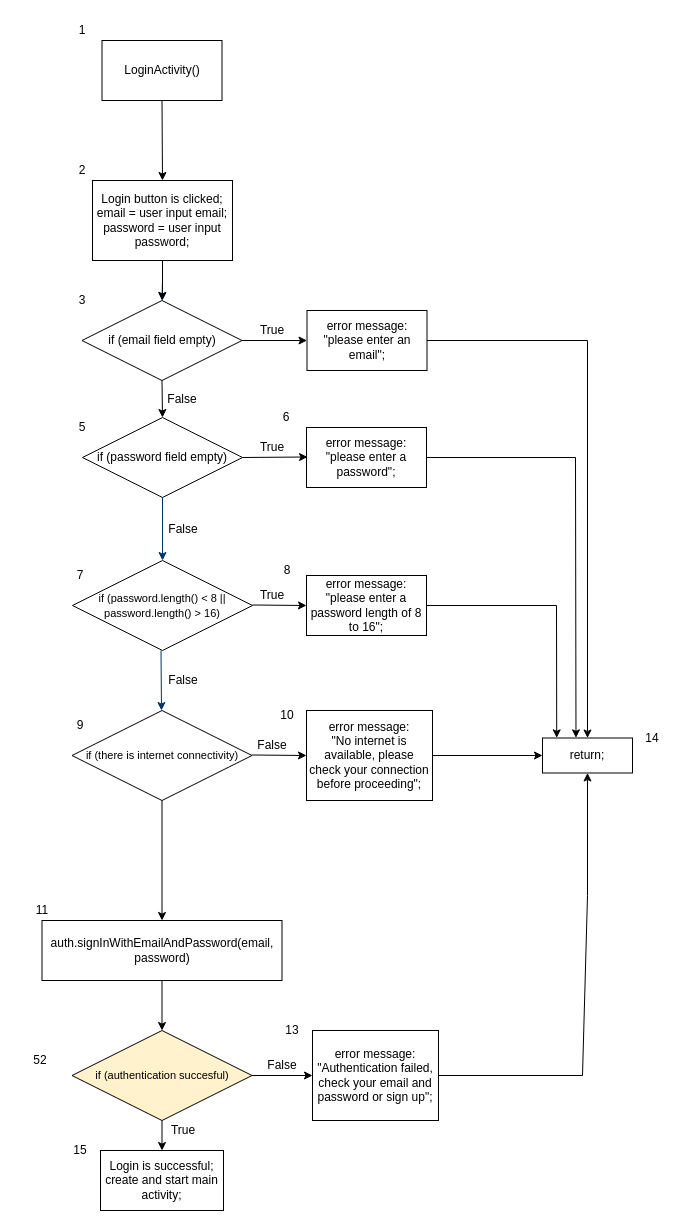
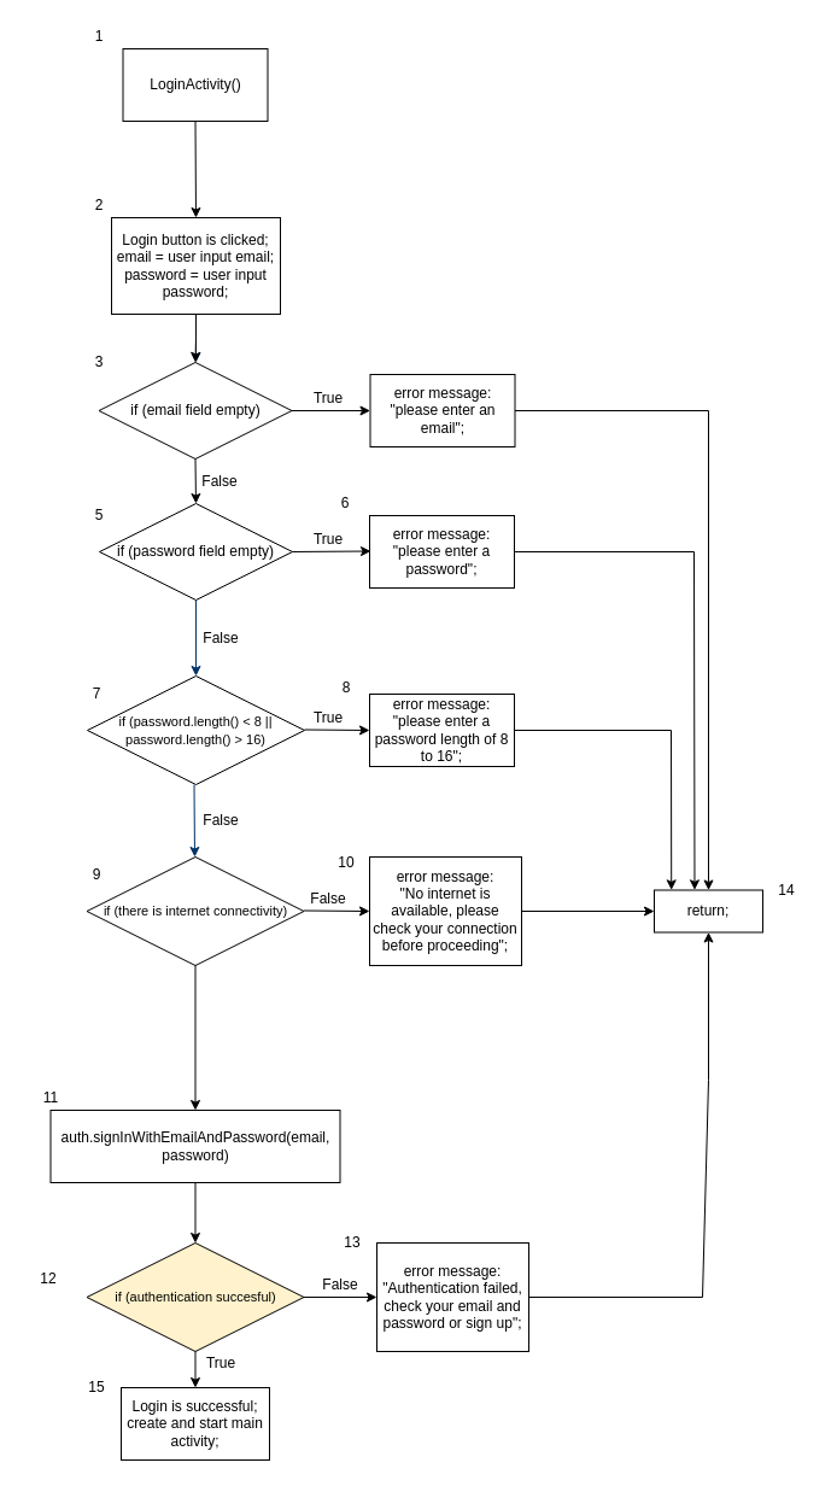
  <mxCell id="0" />
  <mxCell id="1" parent="0" />
  <mxCell id="2" style="fontStyle=1;strokeColor=#003366;strokeWidth=1;html=1;" parent="1" edge="1"><mxGeometry relative="1" as="geometry"><mxPoint x="162" y="260" as="sourcePoint" /><mxPoint x="162" y="300" as="targetPoint" /></mxGeometry></mxCell>
  <mxCell id="3" value="" style="edgeStyle=elbowEdgeStyle;elbow=horizontal;fontColor=#001933;fontStyle=1;strokeColor=#003366;strokeWidth=1;html=1;" parent="1" edge="1"><mxGeometry width="100" height="100" as="geometry"><mxPoint x="162" y="497" as="sourcePoint" /><mxPoint x="162" y="560" as="targetPoint" /></mxGeometry></mxCell>
  <mxCell id="4" value="" style="edgeStyle=elbowEdgeStyle;elbow=horizontal;fontStyle=1;strokeColor=#003366;strokeWidth=1;html=1;" parent="1" edge="1"><mxGeometry width="100" height="100" as="geometry"><mxPoint x="162" y="640" as="sourcePoint" /><mxPoint x="162" y="650.5" as="targetPoint" /></mxGeometry></mxCell>
  <mxCell id="5" value="" style="edgeStyle=orthogonalEdgeStyle;rounded=0;orthogonalLoop=1;jettySize=auto;html=1;" parent="1" source="6" target="7" edge="1"><mxGeometry relative="1" as="geometry" /></mxCell>
  <mxCell id="6" value="Login button is clicked;&lt;br&gt;email = user input email;&lt;br&gt;password = user input password;" style="rounded=0;whiteSpace=wrap;html=1;" parent="1" vertex="1"><mxGeometry x="92" y="180" width="140" height="80" as="geometry" /></mxCell>
  <mxCell id="7" value="if (email field empty)" style="rhombus;whiteSpace=wrap;html=1;" parent="1" vertex="1"><mxGeometry x="81.5" y="300" width="160" height="80" as="geometry" /></mxCell>
  <mxCell id="8" value="error message:&lt;br&gt;&quot;please enter an email&quot;;" style="rounded=0;whiteSpace=wrap;html=1;" parent="1" vertex="1"><mxGeometry x="306.5" y="310" width="120" height="60" as="geometry" /></mxCell>
  <mxCell id="9" value="True" style="text;html=1;strokeColor=none;fillColor=none;align=center;verticalAlign=middle;whiteSpace=wrap;rounded=0;" parent="1" vertex="1"><mxGeometry x="252" y="320" width="40" height="20" as="geometry" /></mxCell>
  <mxCell id="10" value="" style="endArrow=classic;html=1;exitX=1;exitY=0.5;exitDx=0;exitDy=0;entryX=0;entryY=0.5;entryDx=0;entryDy=0;" parent="1" source="7" target="8" edge="1"><mxGeometry width="50" height="50" relative="1" as="geometry"><mxPoint x="242" y="400" as="sourcePoint" /><mxPoint x="292" y="350" as="targetPoint" /></mxGeometry></mxCell>
  <mxCell id="11" value="if (password field empty)" style="rhombus;whiteSpace=wrap;html=1;" parent="1" vertex="1"><mxGeometry x="82" y="417" width="160" height="80" as="geometry" /></mxCell>
  <mxCell id="12" value="" style="endArrow=classic;html=1;exitX=0.5;exitY=1;exitDx=0;exitDy=0;entryX=0.5;entryY=0;entryDx=0;entryDy=0;" parent="1" source="7" target="11" edge="1"><mxGeometry width="50" height="50" relative="1" as="geometry"><mxPoint x="152" y="430" as="sourcePoint" /><mxPoint x="202" y="380" as="targetPoint" /></mxGeometry></mxCell>
  <mxCell id="13" value="" style="endArrow=classic;html=1;entryX=0;entryY=0.5;entryDx=0;entryDy=0;exitX=1;exitY=0.5;exitDx=0;exitDy=0;" parent="1" source="11" edge="1"><mxGeometry width="50" height="50" relative="1" as="geometry"><mxPoint x="242" y="457" as="sourcePoint" /><mxPoint x="307" y="456.5" as="targetPoint" /></mxGeometry></mxCell>
  <mxCell id="14" value="error message:&lt;br&gt;&quot;please enter a password&quot;;" style="rounded=0;whiteSpace=wrap;html=1;" parent="1" vertex="1"><mxGeometry x="306" y="427" width="120" height="60" as="geometry" /></mxCell>
  <mxCell id="15" value="True" style="text;html=1;strokeColor=none;fillColor=none;align=center;verticalAlign=middle;whiteSpace=wrap;rounded=0;" parent="1" vertex="1"><mxGeometry x="252" y="437" width="40" height="20" as="geometry" /></mxCell>
  <mxCell id="16" value="False" style="text;html=1;strokeColor=none;fillColor=none;align=center;verticalAlign=middle;whiteSpace=wrap;rounded=0;" parent="1" vertex="1"><mxGeometry x="161.5" y="388.5" width="40" height="20" as="geometry" /></mxCell>
  <mxCell id="17" value="False" style="text;html=1;strokeColor=none;fillColor=none;align=center;verticalAlign=middle;whiteSpace=wrap;rounded=0;" parent="1" vertex="1"><mxGeometry x="163" y="518.5" width="40" height="20" as="geometry" /></mxCell>
  <mxCell id="18" value="&lt;font style=&quot;font-size: 11px&quot;&gt;if (password.length() &amp;lt; 8 || password.length() &amp;gt; 16)&lt;/font&gt;" style="rhombus;whiteSpace=wrap;html=1;" parent="1" vertex="1"><mxGeometry x="72" y="560" width="180" height="90" as="geometry" /></mxCell>
  <mxCell id="19" value="error message:&lt;br&gt;&quot;please enter a password length of 8 to 16&quot;;" style="rounded=0;whiteSpace=wrap;html=1;" parent="1" vertex="1"><mxGeometry x="306" y="575" width="120" height="60" as="geometry" /></mxCell>
  <mxCell id="20" value="" style="endArrow=classic;html=1;exitX=1;exitY=0.5;exitDx=0;exitDy=0;entryX=0;entryY=0.5;entryDx=0;entryDy=0;" parent="1" target="19" edge="1"><mxGeometry width="50" height="50" relative="1" as="geometry"><mxPoint x="252" y="604.5" as="sourcePoint" /><mxPoint x="312" y="604" as="targetPoint" /></mxGeometry></mxCell>
  <mxCell id="21" value="True" style="text;html=1;strokeColor=none;fillColor=none;align=center;verticalAlign=middle;whiteSpace=wrap;rounded=0;" parent="1" vertex="1"><mxGeometry x="252" y="585" width="40" height="20" as="geometry" /></mxCell>
  <mxCell id="22" value="" style="edgeStyle=elbowEdgeStyle;elbow=horizontal;fontColor=#001933;fontStyle=1;strokeColor=#003366;strokeWidth=1;html=1;" parent="1" edge="1"><mxGeometry x="-1.5" y="153" width="100" height="100" as="geometry"><mxPoint x="160.5" y="650" as="sourcePoint" /><mxPoint x="161" y="710" as="targetPoint" /></mxGeometry></mxCell>
  <mxCell id="23" value="False" style="text;html=1;strokeColor=none;fillColor=none;align=center;verticalAlign=middle;whiteSpace=wrap;rounded=0;" parent="1" vertex="1"><mxGeometry x="163" y="670" width="40" height="20" as="geometry" /></mxCell>
  <mxCell id="24" value="&lt;font style=&quot;font-size: 11px&quot;&gt;if (there is internet connectivity)&lt;/font&gt;" style="rhombus;whiteSpace=wrap;html=1;align=center;" parent="1" vertex="1"><mxGeometry x="71.5" y="710" width="180" height="90" as="geometry" /></mxCell>
  <mxCell id="25" value="error message:&lt;br&gt;&quot;&lt;span style=&quot;background-color: rgb(255 , 255 , 255) ; font-size: 9pt&quot;&gt;No internet is available, please check your connection before proceeding&lt;/span&gt;&lt;span&gt;&quot;;&lt;/span&gt;" style="rounded=0;whiteSpace=wrap;html=1;" parent="1" vertex="1"><mxGeometry x="306" y="710" width="126" height="90" as="geometry" /></mxCell>
  <mxCell id="26" value="" style="endArrow=classic;html=1;exitX=1;exitY=0.5;exitDx=0;exitDy=0;entryX=0;entryY=0.5;entryDx=0;entryDy=0;" parent="1" target="25" edge="1"><mxGeometry width="50" height="50" relative="1" as="geometry"><mxPoint x="251.5" y="754.5" as="sourcePoint" /><mxPoint x="311.5" y="754" as="targetPoint" /></mxGeometry></mxCell>
  <mxCell id="27" value="False" style="text;html=1;strokeColor=none;fillColor=none;align=center;verticalAlign=middle;whiteSpace=wrap;rounded=0;" parent="1" vertex="1"><mxGeometry x="251.5" y="735" width="40" height="20" as="geometry" /></mxCell>
  <mxCell id="28" value="&lt;font style=&quot;font-size: 11px&quot;&gt;if (authentication succesful)&lt;/font&gt;" style="rhombus;whiteSpace=wrap;html=1;align=center;fillColor=#fff2cc;" parent="1" vertex="1"><mxGeometry x="71.5" y="1030" width="180" height="90" as="geometry" /></mxCell>
  <mxCell id="29" value="Login is successful;&lt;br&gt;create and start main activity;" style="rounded=0;whiteSpace=wrap;html=1;" parent="1" vertex="1"><mxGeometry x="100" y="1150" width="123" height="60" as="geometry" /></mxCell>
  <mxCell id="30" value="" style="endArrow=classic;html=1;entryX=0.5;entryY=0;entryDx=0;entryDy=0;exitX=0.5;exitY=1;exitDx=0;exitDy=0;" parent="1" source="28" target="29" edge="1"><mxGeometry width="50" height="50" relative="1" as="geometry"><mxPoint x="162" y="1060" as="sourcePoint" /><mxPoint x="162" y="1110" as="targetPoint" /></mxGeometry></mxCell>
  <mxCell id="31" value="True" style="text;html=1;strokeColor=none;fillColor=none;align=center;verticalAlign=middle;whiteSpace=wrap;rounded=0;" parent="1" vertex="1"><mxGeometry x="163" y="1120" width="40" height="20" as="geometry" /></mxCell>
  <mxCell id="32" value="error message:&lt;br&gt;&quot;Authentication failed, check your email and password or sign up&lt;span&gt;&quot;;&lt;/span&gt;" style="rounded=0;whiteSpace=wrap;html=1;" parent="1" vertex="1"><mxGeometry x="312" y="1030" width="126" height="90" as="geometry" /></mxCell>
  <mxCell id="33" value="" style="endArrow=classic;html=1;exitX=1;exitY=0.5;exitDx=0;exitDy=0;entryX=0;entryY=0.5;entryDx=0;entryDy=0;" parent="1" source="28" target="32" edge="1"><mxGeometry width="50" height="50" relative="1" as="geometry"><mxPoint x="252" y="894.5" as="sourcePoint" /><mxPoint x="312" y="894" as="targetPoint" /></mxGeometry></mxCell>
  <mxCell id="34" value="False" style="text;html=1;strokeColor=none;fillColor=none;align=center;verticalAlign=middle;whiteSpace=wrap;rounded=0;" parent="1" vertex="1"><mxGeometry x="262" y="1055" width="40" height="20" as="geometry" /></mxCell>
  <mxCell id="35" value="return;" style="rounded=0;whiteSpace=wrap;html=1;" parent="1" vertex="1"><mxGeometry x="542" y="737.5" width="90" height="35" as="geometry" /></mxCell>
  <mxCell id="36" value="" style="endArrow=classic;html=1;exitX=1;exitY=0.5;exitDx=0;exitDy=0;entryX=0.5;entryY=0;entryDx=0;entryDy=0;rounded=0;" parent="1" source="8" target="35" edge="1"><mxGeometry width="50" height="50" relative="1" as="geometry"><mxPoint x="532" y="380" as="sourcePoint" /><mxPoint x="572" y="340" as="targetPoint" /><Array as="points"><mxPoint x="587" y="340" /></Array></mxGeometry></mxCell>
  <mxCell id="37" value="" style="endArrow=classic;html=1;exitX=1;exitY=0.5;exitDx=0;exitDy=0;entryX=0.372;entryY=-0.005;entryDx=0;entryDy=0;rounded=0;entryPerimeter=0;" parent="1" source="14" target="35" edge="1"><mxGeometry width="50" height="50" relative="1" as="geometry"><mxPoint x="436.5" y="350" as="sourcePoint" /><mxPoint x="597" y="747.5" as="targetPoint" /><Array as="points"><mxPoint x="575" y="457" /></Array></mxGeometry></mxCell>
  <mxCell id="38" value="" style="endArrow=classic;html=1;exitX=1;exitY=0.5;exitDx=0;exitDy=0;entryX=0.158;entryY=-0.005;entryDx=0;entryDy=0;rounded=0;entryPerimeter=0;" parent="1" source="19" target="35" edge="1"><mxGeometry width="50" height="50" relative="1" as="geometry"><mxPoint x="436" y="467" as="sourcePoint" /><mxPoint x="585.48" y="747.325" as="targetPoint" /><Array as="points"><mxPoint x="556" y="605" /></Array></mxGeometry></mxCell>
  <mxCell id="39" value="" style="endArrow=classic;html=1;exitX=1;exitY=0.5;exitDx=0;exitDy=0;entryX=0;entryY=0.5;entryDx=0;entryDy=0;" parent="1" source="25" target="35" edge="1"><mxGeometry width="50" height="50" relative="1" as="geometry"><mxPoint x="462" y="780" as="sourcePoint" /><mxPoint x="512" y="730" as="targetPoint" /></mxGeometry></mxCell>
  <mxCell id="40" value="" style="endArrow=classic;html=1;exitX=1;exitY=0.5;exitDx=0;exitDy=0;entryX=0.5;entryY=1;entryDx=0;entryDy=0;rounded=0;" parent="1" source="32" target="35" edge="1"><mxGeometry width="50" height="50" relative="1" as="geometry"><mxPoint x="552" y="890" as="sourcePoint" /><mxPoint x="602" y="840" as="targetPoint" /><Array as="points"><mxPoint x="582" y="1075" /><mxPoint x="587" y="895" /></Array></mxGeometry></mxCell>
  <mxCell id="41" value="" style="endArrow=classic;html=1;exitX=0.5;exitY=1;exitDx=0;exitDy=0;entryX=0.5;entryY=0;entryDx=0;entryDy=0;" parent="1" source="24" target="42" edge="1"><mxGeometry width="50" height="50" relative="1" as="geometry"><mxPoint x="232" y="930" as="sourcePoint" /><mxPoint x="192" y="870" as="targetPoint" /></mxGeometry></mxCell>
  <mxCell id="42" value="auth.signInWithEmailAndPassword(email, password)" style="rounded=0;whiteSpace=wrap;html=1;" parent="1" vertex="1"><mxGeometry x="41.5" y="920" width="240" height="60" as="geometry" /></mxCell>
  <mxCell id="43" value="" style="endArrow=classic;html=1;exitX=0.5;exitY=1;exitDx=0;exitDy=0;entryX=0.5;entryY=0;entryDx=0;entryDy=0;" parent="1" source="42" target="28" edge="1"><mxGeometry width="50" height="50" relative="1" as="geometry"><mxPoint x="152" y="1030" as="sourcePoint" /><mxPoint x="202" y="980" as="targetPoint" /></mxGeometry></mxCell>
  <mxCell id="44" value="LoginActivity()" style="rounded=0;whiteSpace=wrap;html=1;" parent="1" vertex="1"><mxGeometry x="101.5" y="40" width="120" height="60" as="geometry" /></mxCell>
  <mxCell id="45" value="" style="endArrow=classic;html=1;exitX=0.5;exitY=1;exitDx=0;exitDy=0;entryX=0.5;entryY=0;entryDx=0;entryDy=0;" parent="1" source="44" target="6" edge="1"><mxGeometry width="50" height="50" relative="1" as="geometry"><mxPoint x="382" y="10" as="sourcePoint" /><mxPoint x="163" y="49" as="targetPoint" /></mxGeometry></mxCell>
  <mxCell id="46" value="1" style="text;html=1;strokeColor=none;fillColor=none;align=center;verticalAlign=middle;whiteSpace=wrap;rounded=0;" vertex="1" parent="1"><mxGeometry x="62" y="20" width="40" height="20" as="geometry" /></mxCell>
  <mxCell id="47" value="2" style="text;html=1;strokeColor=none;fillColor=none;align=center;verticalAlign=middle;whiteSpace=wrap;rounded=0;" vertex="1" parent="1"><mxGeometry x="62" y="160" width="40" height="20" as="geometry" /></mxCell>
  <mxCell id="48" value="3" style="text;html=1;strokeColor=none;fillColor=none;align=center;verticalAlign=middle;whiteSpace=wrap;rounded=0;" vertex="1" parent="1"><mxGeometry x="62" y="290" width="40" height="20" as="geometry" /></mxCell>
  <mxCell id="49" value="5" style="text;html=1;strokeColor=none;fillColor=none;align=center;verticalAlign=middle;whiteSpace=wrap;rounded=0;" vertex="1" parent="1"><mxGeometry x="62" y="417" width="40" height="20" as="geometry" /></mxCell>
  <mxCell id="50" value="6" style="text;html=1;strokeColor=none;fillColor=none;align=center;verticalAlign=middle;whiteSpace=wrap;rounded=0;" vertex="1" parent="1"><mxGeometry x="266" y="407" width="40" height="20" as="geometry" /></mxCell>
  <mxCell id="51" value="7" style="text;html=1;strokeColor=none;fillColor=none;align=center;verticalAlign=middle;whiteSpace=wrap;rounded=0;" vertex="1" parent="1"><mxGeometry x="60" y="565" width="40" height="20" as="geometry" /></mxCell>
  <mxCell id="52" value="8" style="text;html=1;strokeColor=none;fillColor=none;align=center;verticalAlign=middle;whiteSpace=wrap;rounded=0;" vertex="1" parent="1"><mxGeometry x="266.5" y="560" width="40" height="20" as="geometry" /></mxCell>
  <mxCell id="53" value="9" style="text;html=1;strokeColor=none;fillColor=none;align=center;verticalAlign=middle;whiteSpace=wrap;rounded=0;" vertex="1" parent="1"><mxGeometry x="60" y="715" width="40" height="20" as="geometry" /></mxCell>
  <mxCell id="54" value="10" style="text;html=1;strokeColor=none;fillColor=none;align=center;verticalAlign=middle;whiteSpace=wrap;rounded=0;" vertex="1" parent="1"><mxGeometry x="266.5" y="705" width="40" height="20" as="geometry" /></mxCell>
  <mxCell id="55" value="11" style="text;html=1;strokeColor=none;fillColor=none;align=center;verticalAlign=middle;whiteSpace=wrap;rounded=0;" vertex="1" parent="1"><mxGeometry x="22" y="900" width="40" height="20" as="geometry" /></mxCell>
- <mxCell id="56" value="52" style="text;html=1;strokeColor=none;fillColor=none;align=center;verticalAlign=middle;whiteSpace=wrap;rounded=0;" vertex="1" parent="1"><mxGeometry x="20" y="1050" width="40" height="20" as="geometry" /></mxCell>
+ <mxCell id="56" value="12" style="text;html=1;strokeColor=none;fillColor=none;align=center;verticalAlign=middle;whiteSpace=wrap;rounded=0;" vertex="1" parent="1"><mxGeometry x="20" y="1050" width="40" height="20" as="geometry" /></mxCell>
  <mxCell id="57" value="13" style="text;html=1;strokeColor=none;fillColor=none;align=center;verticalAlign=middle;whiteSpace=wrap;rounded=0;" vertex="1" parent="1"><mxGeometry x="271.5" y="1020" width="40" height="20" as="geometry" /></mxCell>
  <mxCell id="58" value="14" style="text;html=1;strokeColor=none;fillColor=none;align=center;verticalAlign=middle;whiteSpace=wrap;rounded=0;" vertex="1" parent="1"><mxGeometry x="632" y="727.5" width="40" height="20" as="geometry" /></mxCell>
  <mxCell id="59" value="15" style="text;html=1;strokeColor=none;fillColor=none;align=center;verticalAlign=middle;whiteSpace=wrap;rounded=0;" vertex="1" parent="1"><mxGeometry x="60" y="1140" width="40" height="20" as="geometry" /></mxCell>
